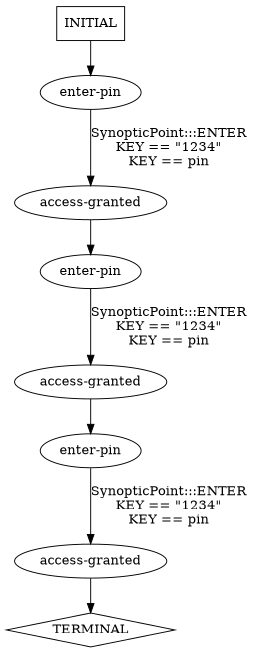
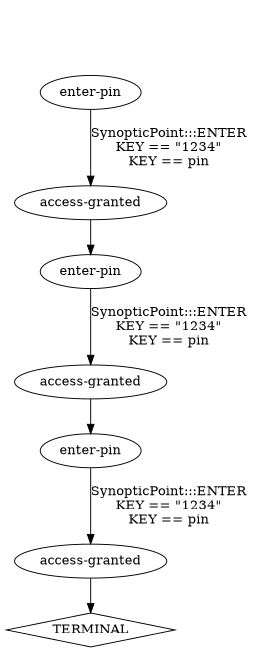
  digraph {
    n1 [label="access-granted"]
    n2 [label="enter-pin"]
    n3 [label="access-granted"]
    n4 [label="enter-pin"]
    n5 [label="access-granted"]
    n6 [label=TERMINAL shape=diamond]
    n7 [label="enter-pin"]
-   n8 [label=INITIAL shape=box]
    n1 -> n2
    n2 -> n3 [label="SynopticPoint:::ENTER\nKEY == \"1234\"\nKEY == pin\n"]
    n3 -> n4
    n4 -> n5 [label="SynopticPoint:::ENTER\nKEY == \"1234\"\nKEY == pin\n"]
    n5 -> n6
    n7 -> n1 [label="SynopticPoint:::ENTER\nKEY == \"1234\"\nKEY == pin\n"]
-   n8 -> n7
  }
